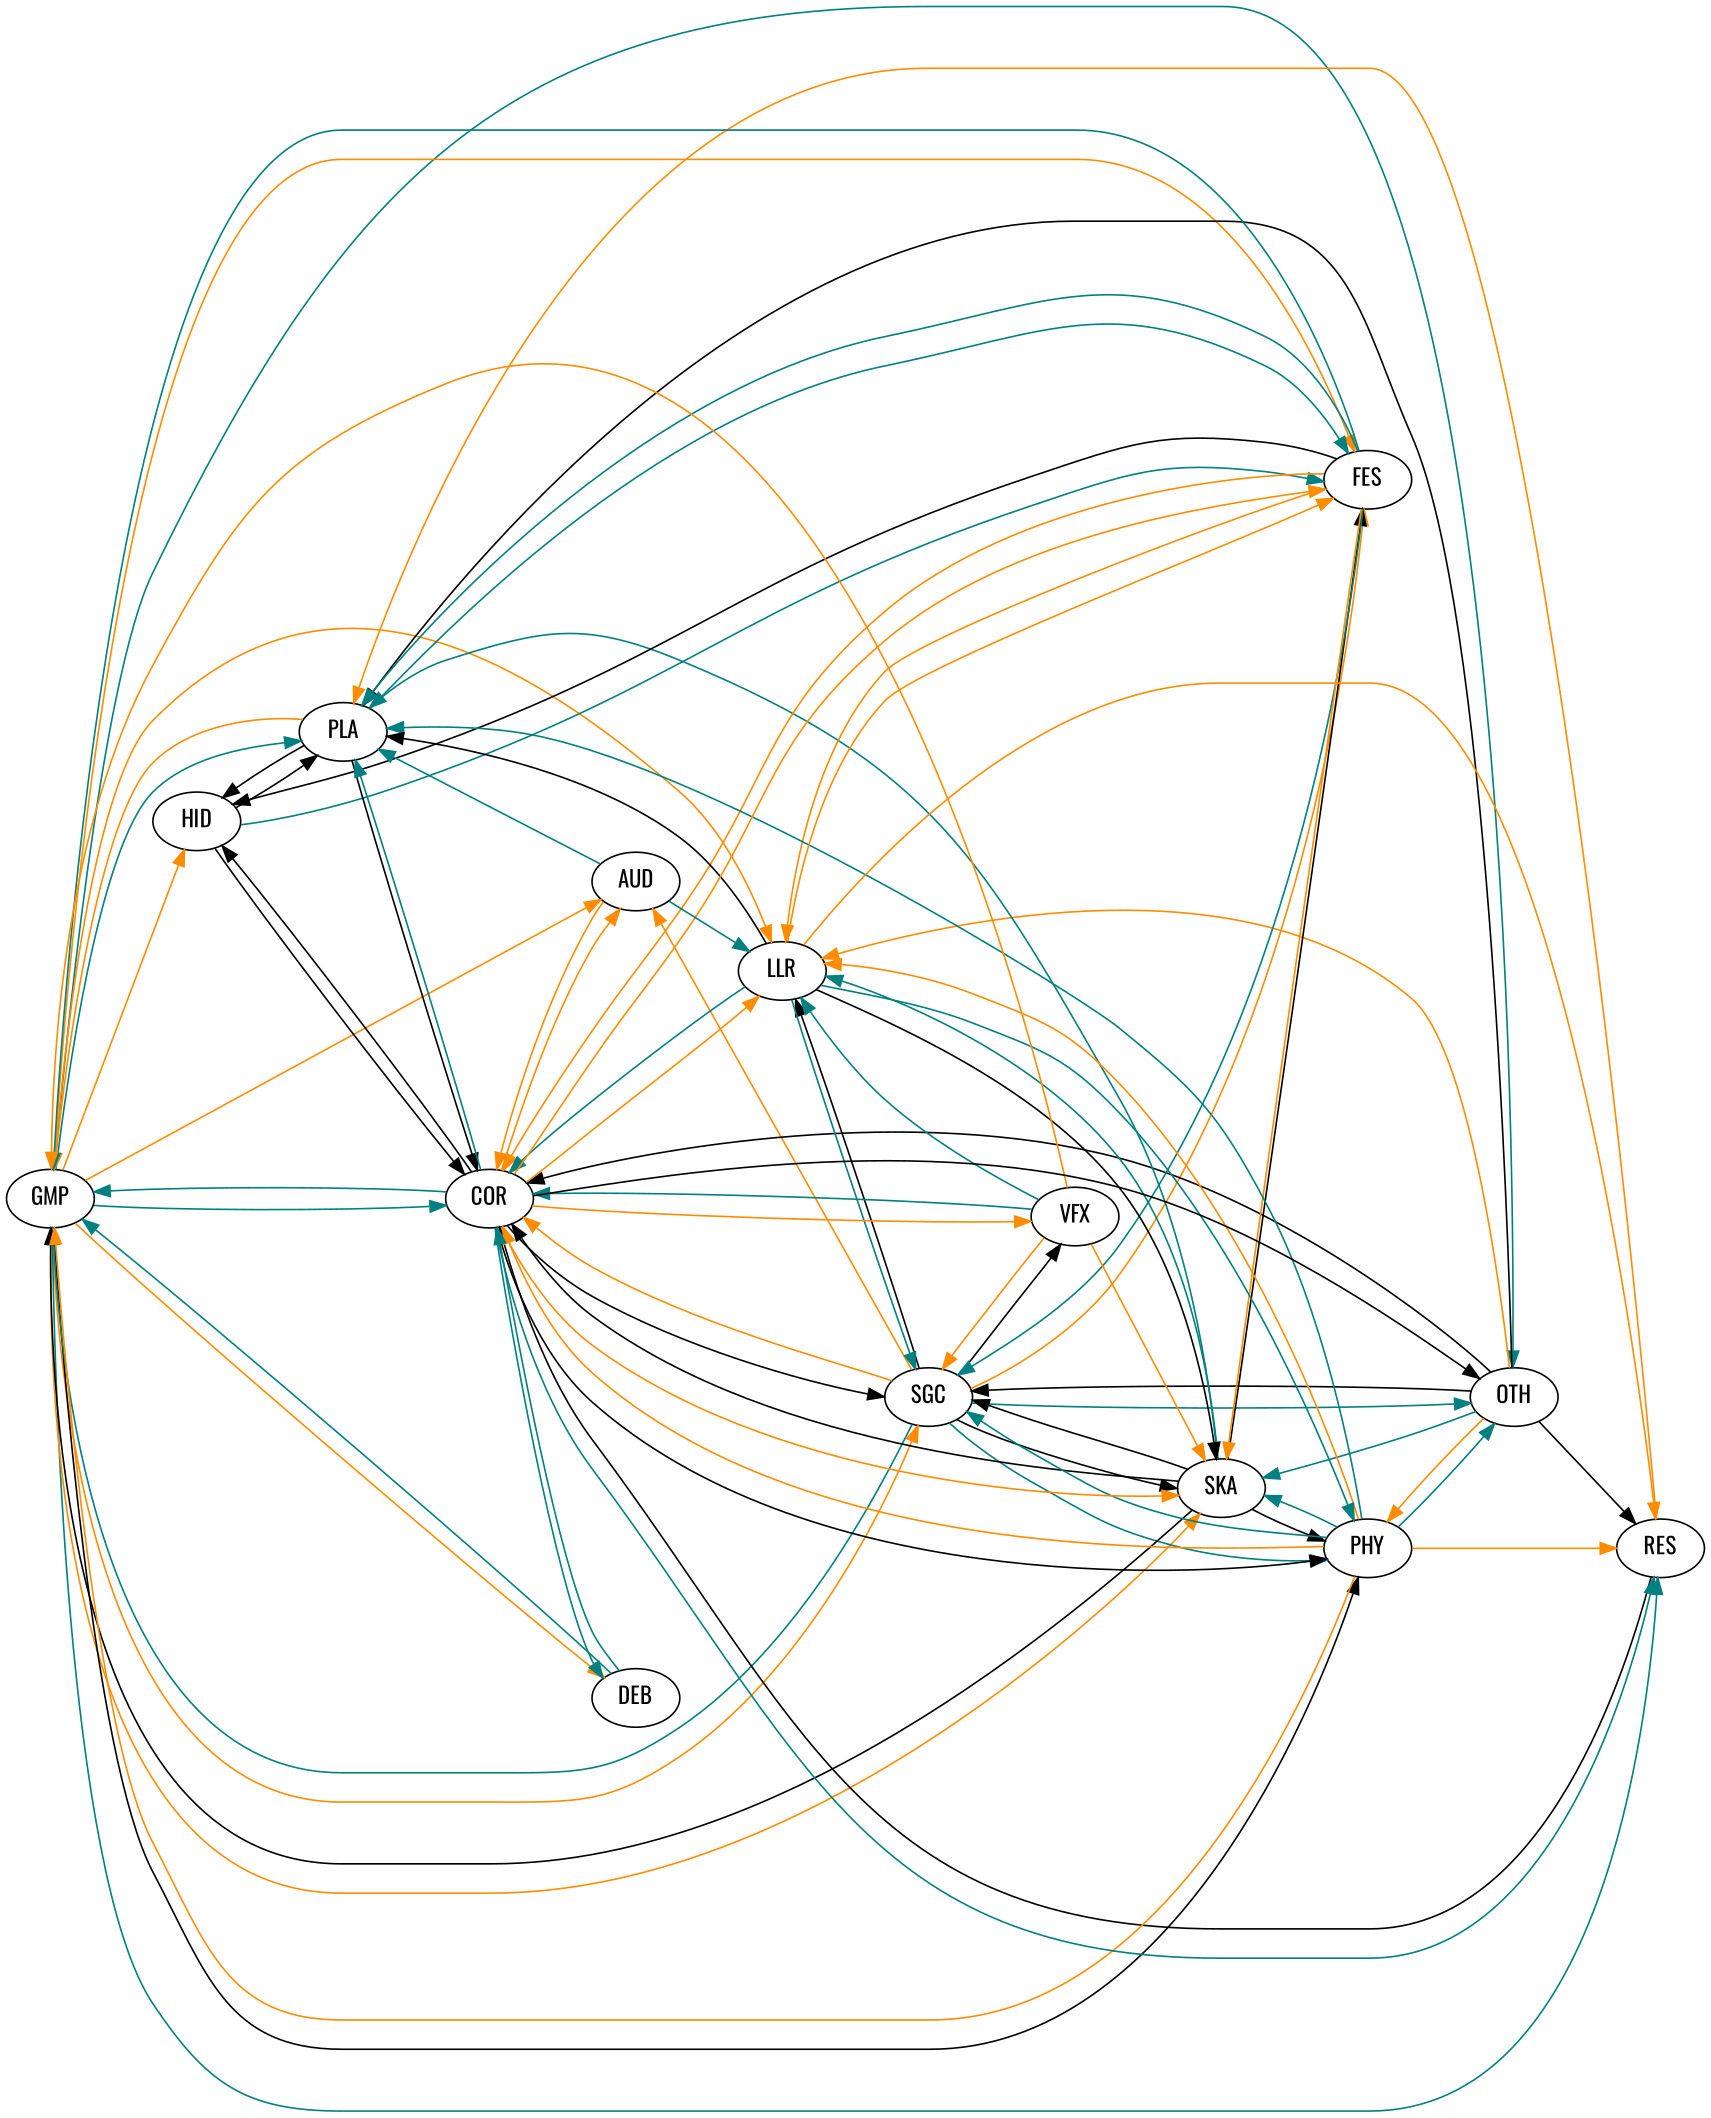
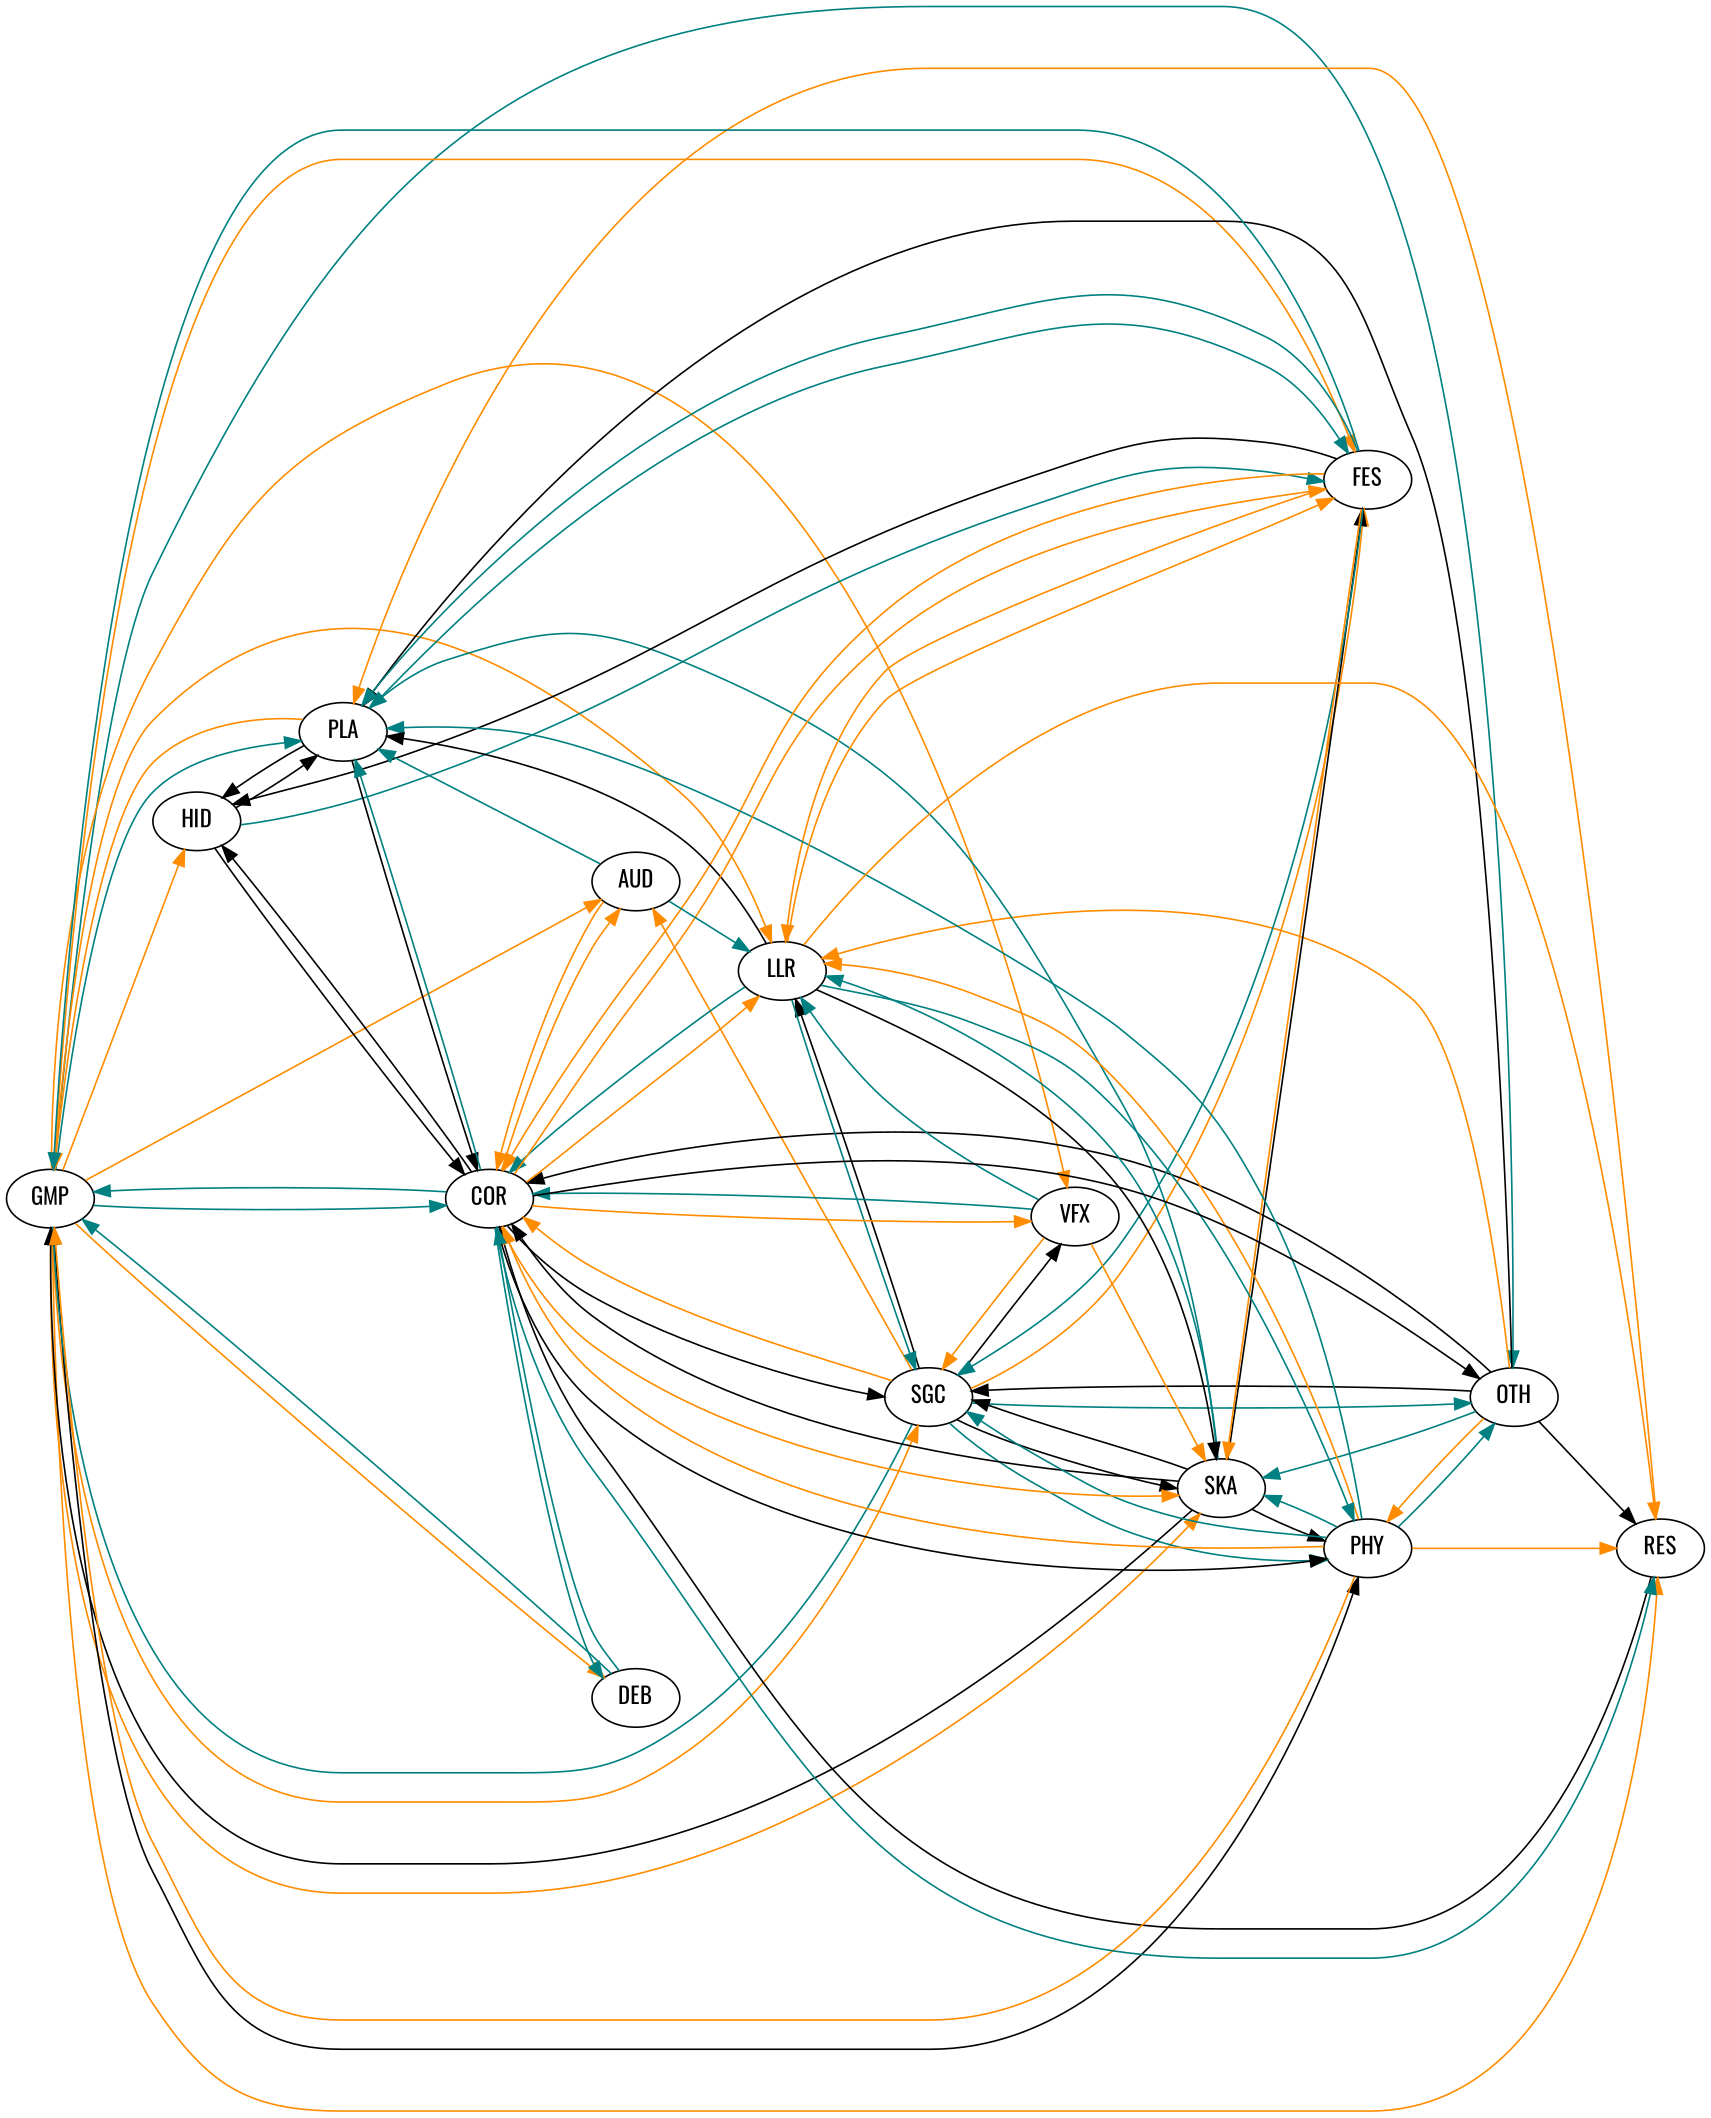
  digraph {
    fontname=Oswald
    rankdir=LR
    node [fontname=Oswald]
    edge [color=darkorange fontname=Oswald]
    GMP
    HID
    SGC
    PLA
    RES
    OTH
    SKA
    FES
    PHY
    LLR
    VFX
    COR
    AUD
    DEB
    GMP -> HID
    GMP -> SGC
    GMP -> PLA [color=teal]
-   GMP -> RES [color=teal]
+   GMP -> RES
    GMP -> OTH [color=teal]
    GMP -> SKA
    GMP -> FES
    GMP -> PHY [color=black]
    GMP -> LLR
-   VFX -> GMP
+   GMP -> VFX
    GMP -> COR [color=teal]
    GMP -> AUD
    GMP -> DEB
    HID -> PLA [color=black]
    HID -> FES [color=teal]
    HID -> COR [color=black]
    SGC -> GMP [color=teal]
    SGC -> OTH [color=teal]
    SGC -> SKA [color=black]
    SGC -> FES
    SGC -> PHY [color=teal]
    SGC -> LLR [color=black]
    SGC -> VFX [color=black]
    SGC -> COR
    SGC -> AUD
    PLA -> GMP
    PLA -> HID [color=black]
    PLA -> FES [color=teal]
    PLA -> COR [color=black]
    RES -> PLA
    RES -> COR [color=black]
    OTH -> SGC [color=black]
    OTH -> PLA [color=black]
    OTH -> RES [color=black]
    OTH -> SKA [color=teal]
    OTH -> PHY
    OTH -> LLR
    OTH -> COR [color=black]
    SKA -> GMP [color=black]
    SKA -> SGC [color=black]
    SKA -> PLA [color=teal]
    SKA -> FES [color=black]
    SKA -> PHY [color=black]
    SKA -> LLR [color=teal]
    SKA -> COR [color=black]
    FES -> GMP [color=teal]
    FES -> HID [color=black]
    FES -> SGC [color=teal]
    FES -> PLA [color=teal]
    FES -> SKA
    FES -> LLR
    FES -> COR
    PHY -> GMP
    PHY -> SGC [color=teal]
    PHY -> PLA [color=teal]
    PHY -> RES
    PHY -> OTH [color=teal]
    PHY -> SKA [color=teal]
    PHY -> LLR
    PHY -> COR
    LLR -> SGC [color=teal]
    LLR -> PLA [color=black]
    LLR -> RES
    LLR -> SKA [color=black]
    LLR -> FES
    LLR -> PHY [color=teal]
    LLR -> COR [color=teal]
    VFX -> SGC
    VFX -> SKA
    VFX -> LLR [color=teal]
    VFX -> COR [color=teal]
    COR -> GMP [color=teal]
    COR -> HID [color=black]
    COR -> SGC [color=black]
    COR -> PLA [color=teal]
    COR -> RES [color=teal]
    COR -> OTH [color=black]
    COR -> SKA
    COR -> FES
    COR -> PHY [color=black]
    COR -> LLR
    COR -> VFX
    COR -> AUD
    COR -> DEB [color=teal]
    AUD -> PLA [color=teal]
    AUD -> LLR [color=teal]
    AUD -> COR
    DEB -> GMP [color=teal]
    DEB -> COR [color=teal]
  }
